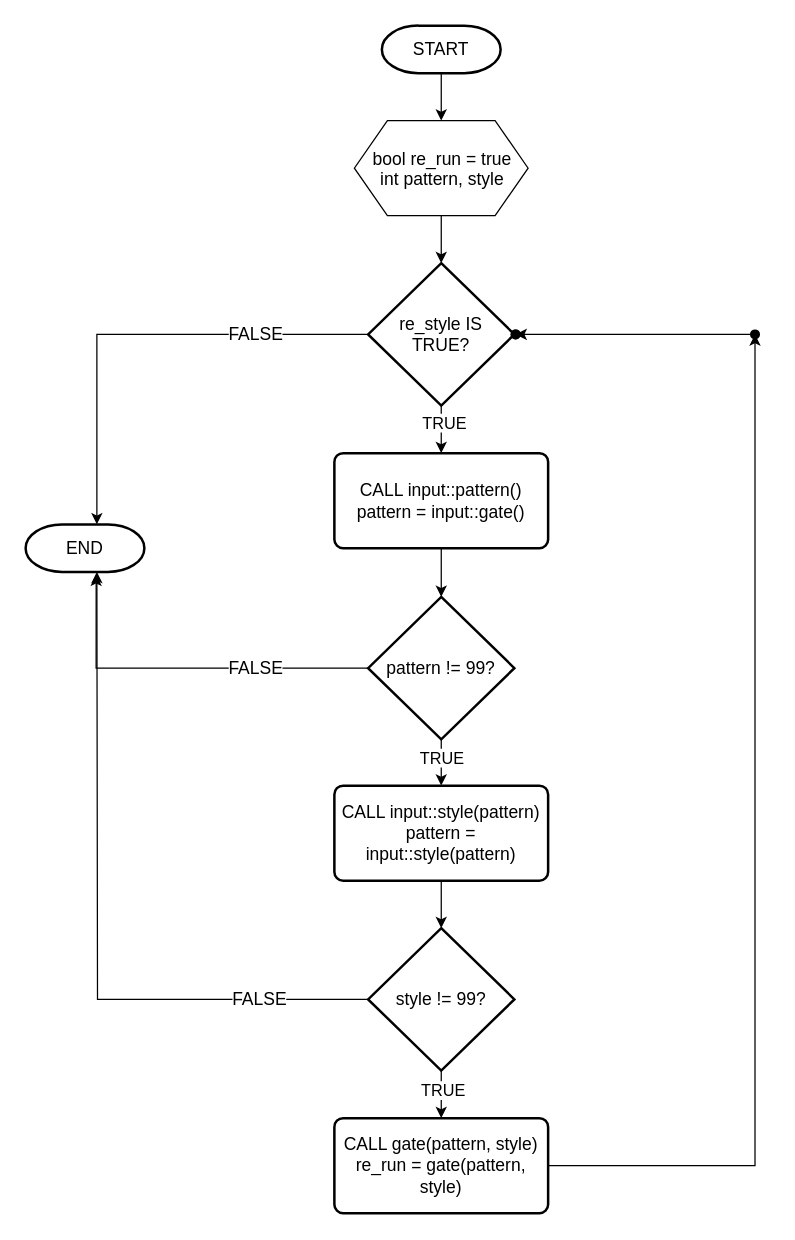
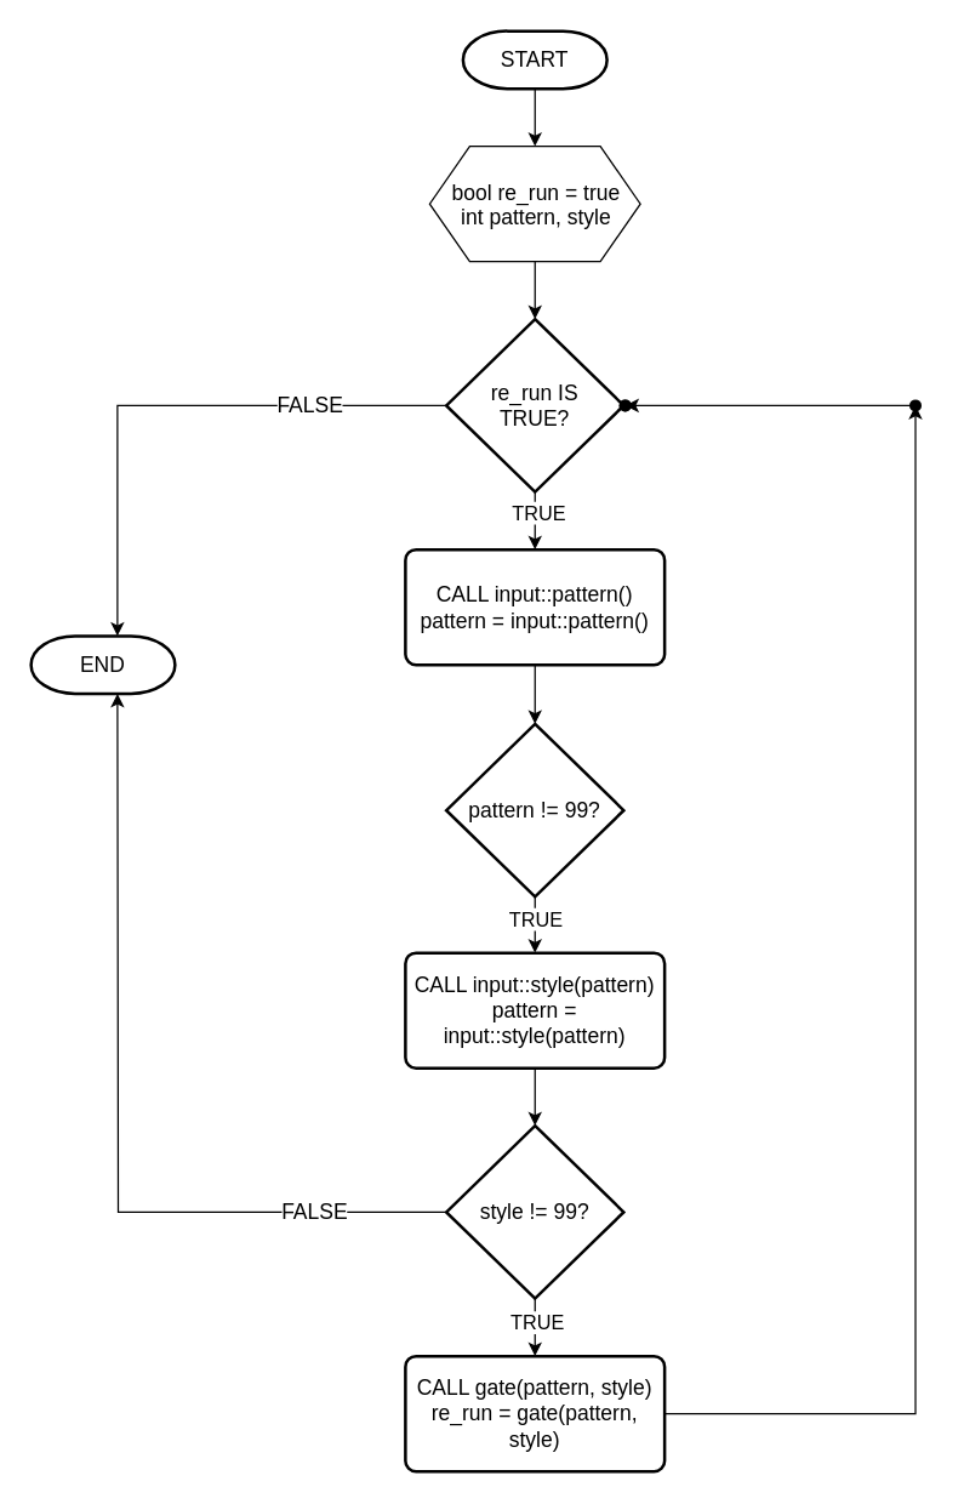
  <mxCell id="0" />
  <mxCell id="1" parent="0" />
  <mxCell id="2" value="" style="edgeStyle=orthogonalEdgeStyle;rounded=0;orthogonalLoop=1;jettySize=auto;html=1;fontSize=14;" parent="1" source="3" target="5" edge="1"><mxGeometry relative="1" as="geometry" /></mxCell>
  <mxCell id="3" value="START" style="strokeWidth=2;html=1;shape=mxgraph.flowchart.terminator;whiteSpace=wrap;fontSize=14;labelBackgroundColor=none;" parent="1" vertex="1"><mxGeometry x="305" y="20" width="95" height="38" as="geometry" /></mxCell>
  <mxCell id="4" value="" style="edgeStyle=orthogonalEdgeStyle;rounded=0;orthogonalLoop=1;jettySize=auto;html=1;fontSize=14;" parent="1" source="5" target="8" edge="1"><mxGeometry relative="1" as="geometry" /></mxCell>
  <mxCell id="5" value="bool re_run = true&lt;div style=&quot;line-height: 100%; font-size: 14px;&quot;&gt;int pattern, style&lt;/div&gt;" style="verticalLabelPosition=middle;verticalAlign=middle;html=1;shape=hexagon;perimeter=hexagonPerimeter2;arcSize=6;size=0.19;align=center;labelPosition=center;fontSize=14;" parent="1" vertex="1"><mxGeometry x="283" y="96" width="139" height="76" as="geometry" /></mxCell>
  <mxCell id="6" value="" style="edgeStyle=orthogonalEdgeStyle;rounded=0;orthogonalLoop=1;jettySize=auto;html=1;fontSize=14;" parent="1" source="8" target="10" edge="1"><mxGeometry relative="1" as="geometry" /></mxCell>
  <mxCell id="7" value="&lt;font style=&quot;font-size: 13px;&quot;&gt;TRUE&lt;/font&gt;" style="edgeLabel;html=1;align=center;verticalAlign=middle;resizable=0;points=[];" parent="6" vertex="1" connectable="0"><mxGeometry x="-0.391" y="2" relative="1" as="geometry"><mxPoint as="offset" /></mxGeometry></mxCell>
- <mxCell id="8" value="re_style IS&lt;div&gt;TRUE?&lt;/div&gt;" style="strokeWidth=2;html=1;shape=mxgraph.flowchart.decision;whiteSpace=wrap;fontSize=14;" parent="1" vertex="1"><mxGeometry x="294" y="210" width="117" height="114" as="geometry" /></mxCell>
+ <mxCell id="8" value="re_run IS&lt;div&gt;TRUE?&lt;/div&gt;" style="strokeWidth=2;html=1;shape=mxgraph.flowchart.decision;whiteSpace=wrap;fontSize=14;" parent="1" vertex="1"><mxGeometry x="294" y="210" width="117" height="114" as="geometry" /></mxCell>
  <mxCell id="9" value="" style="edgeStyle=orthogonalEdgeStyle;rounded=0;orthogonalLoop=1;jettySize=auto;html=1;fontSize=14;" parent="1" source="10" target="13" edge="1"><mxGeometry relative="1" as="geometry" /></mxCell>
- <mxCell id="10" value="CALL input::pattern()&lt;div style=&quot;font-size: 14px;&quot;&gt;pattern = input::gate()&lt;/div&gt;" style="rounded=1;whiteSpace=wrap;html=1;absoluteArcSize=1;arcSize=14;strokeWidth=2;fontSize=14;" parent="1" vertex="1"><mxGeometry x="267" y="362" width="171" height="76" as="geometry" /></mxCell>
+ <mxCell id="10" value="CALL input::pattern()&lt;div style=&quot;font-size: 14px;&quot;&gt;pattern = input::pattern()&lt;/div&gt;" style="rounded=1;whiteSpace=wrap;html=1;absoluteArcSize=1;arcSize=14;strokeWidth=2;fontSize=14;" parent="1" vertex="1"><mxGeometry x="267" y="362" width="171" height="76" as="geometry" /></mxCell>
  <mxCell id="11" value="" style="edgeStyle=orthogonalEdgeStyle;rounded=0;orthogonalLoop=1;jettySize=auto;html=1;fontSize=14;" parent="1" source="13" target="15" edge="1"><mxGeometry relative="1" as="geometry" /></mxCell>
  <mxCell id="12" value="&lt;font style=&quot;font-size: 13px;&quot;&gt;TRUE&lt;/font&gt;" style="edgeLabel;html=1;align=center;verticalAlign=middle;resizable=0;points=[];" parent="11" vertex="1" connectable="0"><mxGeometry x="-0.358" relative="1" as="geometry"><mxPoint as="offset" /></mxGeometry></mxCell>
  <mxCell id="13" value="pattern != 99?" style="strokeWidth=2;html=1;shape=mxgraph.flowchart.decision;whiteSpace=wrap;fontSize=14;" parent="1" vertex="1"><mxGeometry x="294" y="477" width="117" height="114" as="geometry" /></mxCell>
  <mxCell id="14" value="" style="edgeStyle=orthogonalEdgeStyle;rounded=0;orthogonalLoop=1;jettySize=auto;html=1;fontSize=14;" parent="1" source="15" target="20" edge="1"><mxGeometry relative="1" as="geometry" /></mxCell>
  <mxCell id="15" value="CALL input::style(pattern)&lt;div style=&quot;font-size: 14px;&quot;&gt;pattern = input::style(pattern)&lt;/div&gt;" style="rounded=1;whiteSpace=wrap;html=1;absoluteArcSize=1;arcSize=14;strokeWidth=2;fontSize=14;" parent="1" vertex="1"><mxGeometry x="267" y="628" width="171" height="76" as="geometry" /></mxCell>
  <mxCell id="16" value="" style="edgeStyle=orthogonalEdgeStyle;rounded=0;orthogonalLoop=1;jettySize=auto;html=1;fontSize=14;" parent="1" source="20" target="22" edge="1"><mxGeometry relative="1" as="geometry" /></mxCell>
  <mxCell id="17" value="&lt;font style=&quot;font-size: 13px;&quot;&gt;TRUE&lt;/font&gt;" style="edgeLabel;html=1;align=center;verticalAlign=middle;resizable=0;points=[];" parent="16" vertex="1" connectable="0"><mxGeometry x="-0.305" y="1" relative="1" as="geometry"><mxPoint as="offset" /></mxGeometry></mxCell>
  <mxCell id="18" style="edgeStyle=orthogonalEdgeStyle;rounded=0;orthogonalLoop=1;jettySize=auto;html=1;exitX=0;exitY=0.5;exitDx=0;exitDy=0;exitPerimeter=0;" parent="1" source="20" edge="1"><mxGeometry relative="1" as="geometry"><mxPoint x="77" y="457" as="targetPoint" /></mxGeometry></mxCell>
  <mxCell id="19" value="&lt;font style=&quot;font-size: 14px;&quot;&gt;FALSE&lt;/font&gt;" style="edgeLabel;html=1;align=center;verticalAlign=middle;resizable=0;points=[];" parent="18" vertex="1" connectable="0"><mxGeometry x="-0.685" y="-1" relative="1" as="geometry"><mxPoint as="offset" /></mxGeometry></mxCell>
  <mxCell id="20" value="style != 99?" style="strokeWidth=2;html=1;shape=mxgraph.flowchart.decision;whiteSpace=wrap;fontSize=14;" parent="1" vertex="1"><mxGeometry x="294" y="742" width="117" height="114" as="geometry" /></mxCell>
  <mxCell id="21" value="" style="edgeStyle=orthogonalEdgeStyle;rounded=0;orthogonalLoop=1;jettySize=auto;html=1;fontSize=14;" parent="1" source="22" target="24" edge="1"><mxGeometry relative="1" as="geometry" /></mxCell>
  <mxCell id="22" value="CALL gate(pattern, style)&lt;div style=&quot;font-size: 14px;&quot;&gt;re_run = gate(pattern, style)&lt;/div&gt;" style="rounded=1;whiteSpace=wrap;html=1;absoluteArcSize=1;arcSize=14;strokeWidth=2;fontSize=14;" parent="1" vertex="1"><mxGeometry x="267" y="894" width="171" height="76" as="geometry" /></mxCell>
  <mxCell id="23" value="" style="edgeStyle=orthogonalEdgeStyle;rounded=0;orthogonalLoop=1;jettySize=auto;html=1;fontSize=14;" parent="1" source="24" target="26" edge="1"><mxGeometry relative="1" as="geometry" /></mxCell>
  <mxCell id="24" value="" style="shape=waypoint;sketch=0;size=6;pointerEvents=1;points=[];fillColor=default;resizable=0;rotatable=0;perimeter=centerPerimeter;snapToPoint=1;rounded=1;arcSize=14;strokeWidth=2;fontSize=14;" parent="1" vertex="1"><mxGeometry x="593.5" y="257" width="20" height="20" as="geometry" /></mxCell>
  <mxCell id="25" value="" style="shape=waypoint;sketch=0;size=6;pointerEvents=1;points=[];fillColor=default;resizable=0;rotatable=0;perimeter=centerPerimeter;snapToPoint=1;rounded=1;arcSize=14;strokeWidth=2;fontSize=14;" parent="1" vertex="1"><mxGeometry x="402" y="257" width="20" height="20" as="geometry" /></mxCell>
  <mxCell id="26" value="" style="shape=waypoint;sketch=0;size=6;pointerEvents=1;points=[];fillColor=default;resizable=0;rotatable=0;perimeter=centerPerimeter;snapToPoint=1;rounded=1;arcSize=14;strokeWidth=2;fontSize=14;" parent="1" vertex="1"><mxGeometry x="402" y="257" width="20" height="20" as="geometry" /></mxCell>
  <mxCell id="27" value="END" style="strokeWidth=2;html=1;shape=mxgraph.flowchart.terminator;whiteSpace=wrap;fontSize=14;labelBackgroundColor=none;" parent="1" vertex="1"><mxGeometry x="20" y="419" width="95" height="38" as="geometry" /></mxCell>
  <mxCell id="28" style="edgeStyle=orthogonalEdgeStyle;rounded=0;orthogonalLoop=1;jettySize=auto;html=1;exitX=0;exitY=0.5;exitDx=0;exitDy=0;exitPerimeter=0;entryX=0.6;entryY=0;entryDx=0;entryDy=0;entryPerimeter=0;" parent="1" source="8" target="27" edge="1"><mxGeometry relative="1" as="geometry" /></mxCell>
  <mxCell id="29" value="&lt;font style=&quot;font-size: 14px;&quot;&gt;FALSE&lt;/font&gt;" style="edgeLabel;html=1;align=center;verticalAlign=middle;resizable=0;points=[];" parent="28" vertex="1" connectable="0"><mxGeometry x="-0.507" y="-1" relative="1" as="geometry"><mxPoint as="offset" /></mxGeometry></mxCell>
- <mxCell id="30" style="edgeStyle=orthogonalEdgeStyle;rounded=0;orthogonalLoop=1;jettySize=auto;html=1;exitX=0;exitY=0.5;exitDx=0;exitDy=0;exitPerimeter=0;entryX=0.594;entryY=1.058;entryDx=0;entryDy=0;entryPerimeter=0;" parent="1" source="13" target="27" edge="1"><mxGeometry relative="1" as="geometry" /></mxCell>
- <mxCell id="31" value="&lt;font style=&quot;font-size: 14px;&quot;&gt;FALSE&lt;/font&gt;" style="edgeLabel;html=1;align=center;verticalAlign=middle;resizable=0;points=[];" parent="30" vertex="1" connectable="0"><mxGeometry x="-0.378" y="-1" relative="1" as="geometry"><mxPoint as="offset" /></mxGeometry></mxCell>
